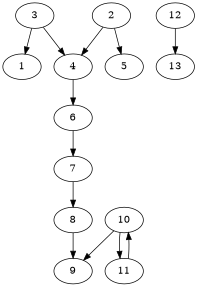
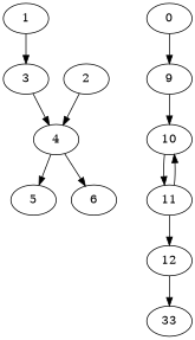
  strict digraph {
    n1 [label=1]
    n2 [label=3]
    n3 [label=2]
    n4 [label=4]
    n5 [label=5]
    n6 [label=6]
-   n7 [label=7]
    n8 [label=9]
    n9 [label=10]
-   n10 [label=8]
+   n10 [label=0]
    n11 [label=11]
    n12 [label=12]
-   n13 [label=13]
-   n2 -> n1
+   n13 [label=33]
+   n1 -> n2
    n2 -> n4
    n3 -> n4
-   n3 -> n5
+   n4 -> n5
    n4 -> n6
-   n6 -> n7
-   n7 -> n10
-   n9 -> n8
+   n8 -> n9
    n9 -> n11
    n10 -> n8
    n11 -> n9
+   n11 -> n12
    n12 -> n13
  }
